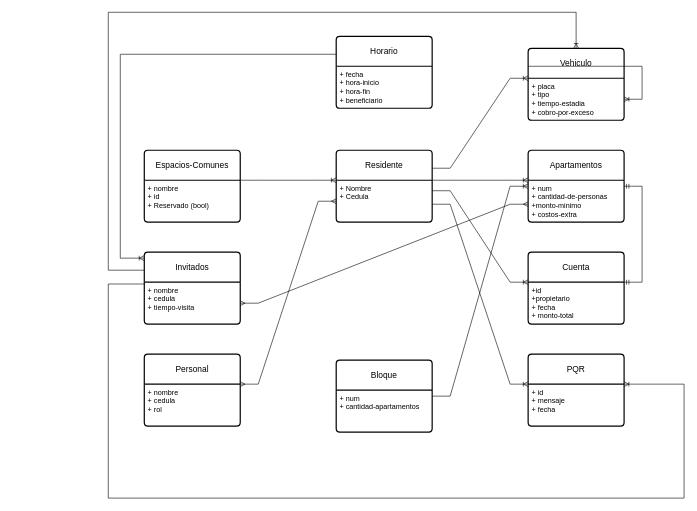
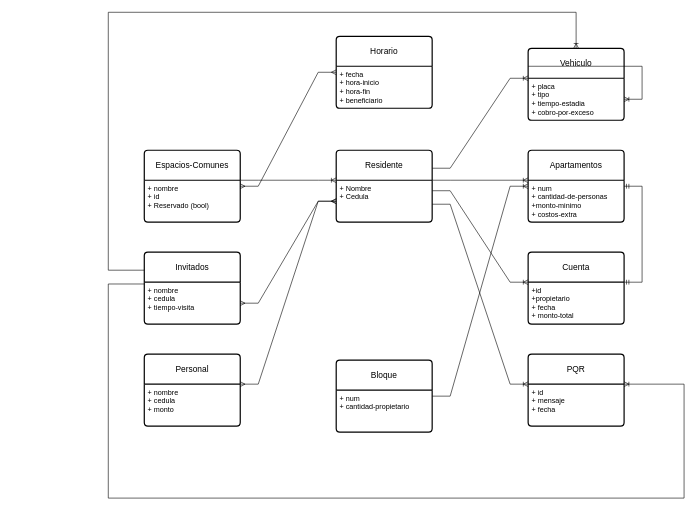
  <mxCell id="0" />
  <mxCell id="1" parent="0" />
  <mxCell id="2" value="Residente" style="swimlane;childLayout=stackLayout;horizontal=1;startSize=50;horizontalStack=0;rounded=1;fontSize=14;fontStyle=0;strokeWidth=2;resizeParent=0;resizeLast=1;shadow=0;dashed=0;align=center;arcSize=4;whiteSpace=wrap;html=1;" vertex="1" parent="1"><mxGeometry x="560" y="250" width="160" height="120" as="geometry" /></mxCell>
  <mxCell id="3" value="&lt;div&gt;+ Nombre&lt;/div&gt;&lt;div&gt;+ Cedula&lt;br&gt;&lt;/div&gt;" style="align=left;strokeColor=none;fillColor=none;spacingLeft=4;fontSize=12;verticalAlign=top;resizable=0;rotatable=0;part=1;html=1;" vertex="1" parent="2"><mxGeometry y="50" width="160" height="70" as="geometry" /></mxCell>
  <mxCell id="4" value="Apartamentos" style="swimlane;childLayout=stackLayout;horizontal=1;startSize=50;horizontalStack=0;rounded=1;fontSize=14;fontStyle=0;strokeWidth=2;resizeParent=0;resizeLast=1;shadow=0;dashed=0;align=center;arcSize=4;whiteSpace=wrap;html=1;" vertex="1" parent="1"><mxGeometry x="880" y="250" width="160" height="120" as="geometry" /></mxCell>
  <mxCell id="5" value="&lt;div&gt;+ num&lt;/div&gt;&lt;div&gt;+ cantidad-de-personas&lt;/div&gt;&lt;div&gt;+monto-minimo&lt;/div&gt;&lt;div&gt;+ costos-extra&lt;br&gt;&lt;/div&gt;" style="align=left;strokeColor=none;fillColor=none;spacingLeft=4;fontSize=12;verticalAlign=top;resizable=0;rotatable=0;part=1;html=1;" vertex="1" parent="4"><mxGeometry y="50" width="160" height="70" as="geometry" /></mxCell>
  <mxCell id="6" value="Espacios-Comunes" style="swimlane;childLayout=stackLayout;horizontal=1;startSize=50;horizontalStack=0;rounded=1;fontSize=14;fontStyle=0;strokeWidth=2;resizeParent=0;resizeLast=1;shadow=0;dashed=0;align=center;arcSize=4;whiteSpace=wrap;html=1;" vertex="1" parent="1"><mxGeometry x="240" y="250" width="160" height="120" as="geometry" /></mxCell>
  <mxCell id="7" value="&lt;div&gt;+ nombre&lt;/div&gt;&lt;div&gt;+ id&lt;/div&gt;&lt;div&gt;+ Reservado (bool)&lt;/div&gt;" style="align=left;strokeColor=none;fillColor=none;spacingLeft=4;fontSize=12;verticalAlign=top;resizable=0;rotatable=0;part=1;html=1;" vertex="1" parent="6"><mxGeometry y="50" width="160" height="70" as="geometry" /></mxCell>
  <mxCell id="8" value="Cuenta" style="swimlane;childLayout=stackLayout;horizontal=1;startSize=50;horizontalStack=0;rounded=1;fontSize=14;fontStyle=0;strokeWidth=2;resizeParent=0;resizeLast=1;shadow=0;dashed=0;align=center;arcSize=4;whiteSpace=wrap;html=1;" vertex="1" parent="1"><mxGeometry x="880" y="420" width="160" height="120" as="geometry" /></mxCell>
  <mxCell id="9" value="&lt;div&gt;+id&lt;/div&gt;&lt;div&gt;+propietario&lt;/div&gt;&lt;div&gt;+ fecha&lt;/div&gt;&lt;div&gt;+ monto-total&lt;br&gt;&lt;/div&gt;" style="align=left;strokeColor=none;fillColor=none;spacingLeft=4;fontSize=12;verticalAlign=top;resizable=0;rotatable=0;part=1;html=1;" vertex="1" parent="8"><mxGeometry y="50" width="160" height="70" as="geometry" /></mxCell>
  <mxCell id="10" value="PQR" style="swimlane;childLayout=stackLayout;horizontal=1;startSize=50;horizontalStack=0;rounded=1;fontSize=14;fontStyle=0;strokeWidth=2;resizeParent=0;resizeLast=1;shadow=0;dashed=0;align=center;arcSize=4;whiteSpace=wrap;html=1;" vertex="1" parent="1"><mxGeometry x="880" y="590" width="160" height="120" as="geometry" /></mxCell>
  <mxCell id="11" value="&lt;div&gt;+ id&lt;/div&gt;&lt;div&gt;+ mensaje&lt;/div&gt;&lt;div&gt;+ fecha&lt;br&gt;&lt;/div&gt;" style="align=left;strokeColor=none;fillColor=none;spacingLeft=4;fontSize=12;verticalAlign=top;resizable=0;rotatable=0;part=1;html=1;" vertex="1" parent="10"><mxGeometry y="50" width="160" height="70" as="geometry" /></mxCell>
  <mxCell id="12" value="Invitados" style="swimlane;childLayout=stackLayout;horizontal=1;startSize=50;horizontalStack=0;rounded=1;fontSize=14;fontStyle=0;strokeWidth=2;resizeParent=0;resizeLast=1;shadow=0;dashed=0;align=center;arcSize=4;whiteSpace=wrap;html=1;" vertex="1" parent="1"><mxGeometry x="240" y="420" width="160" height="120" as="geometry" /></mxCell>
  <mxCell id="13" value="&lt;div&gt;+ nombre&lt;/div&gt;&lt;div&gt;+ cedula&lt;/div&gt;&lt;div&gt;+ tiempo-visita&lt;br&gt;&lt;/div&gt;" style="align=left;strokeColor=none;fillColor=none;spacingLeft=4;fontSize=12;verticalAlign=top;resizable=0;rotatable=0;part=1;html=1;" vertex="1" parent="12"><mxGeometry y="50" width="160" height="70" as="geometry" /></mxCell>
  <mxCell id="14" value="Personal" style="swimlane;childLayout=stackLayout;horizontal=1;startSize=50;horizontalStack=0;rounded=1;fontSize=14;fontStyle=0;strokeWidth=2;resizeParent=0;resizeLast=1;shadow=0;dashed=0;align=center;arcSize=4;whiteSpace=wrap;html=1;" vertex="1" parent="1"><mxGeometry x="240" y="590" width="160" height="120" as="geometry" /></mxCell>
- <mxCell id="15" value="&lt;div&gt;+ nombre&lt;/div&gt;&lt;div&gt;+ cedula&lt;/div&gt;&lt;div&gt;+ rol&lt;br&gt;&lt;/div&gt;" style="align=left;strokeColor=none;fillColor=none;spacingLeft=4;fontSize=12;verticalAlign=top;resizable=0;rotatable=0;part=1;html=1;" vertex="1" parent="14"><mxGeometry y="50" width="160" height="70" as="geometry" /></mxCell>
+ <mxCell id="15" value="&lt;div&gt;+ nombre&lt;/div&gt;&lt;div&gt;+ cedula&lt;/div&gt;&lt;div&gt;+ monto&lt;br&gt;&lt;/div&gt;" style="align=left;strokeColor=none;fillColor=none;spacingLeft=4;fontSize=12;verticalAlign=top;resizable=0;rotatable=0;part=1;html=1;" vertex="1" parent="14"><mxGeometry y="50" width="160" height="70" as="geometry" /></mxCell>
  <mxCell id="16" value="Vehiculo" style="swimlane;childLayout=stackLayout;horizontal=1;startSize=50;horizontalStack=0;rounded=1;fontSize=14;fontStyle=0;strokeWidth=2;resizeParent=0;resizeLast=1;shadow=0;dashed=0;align=center;arcSize=4;whiteSpace=wrap;html=1;" vertex="1" parent="1"><mxGeometry x="880" y="80" width="160" height="120" as="geometry" /></mxCell>
  <mxCell id="17" value="&lt;div&gt;+ placa&lt;/div&gt;&lt;div&gt;+ tipo&lt;/div&gt;&lt;div&gt;+ tiempo-estadia&lt;/div&gt;&lt;div&gt;+ cobro-por-exceso&lt;br&gt;&lt;/div&gt;" style="align=left;strokeColor=none;fillColor=none;spacingLeft=4;fontSize=12;verticalAlign=top;resizable=0;rotatable=0;part=1;html=1;" vertex="1" parent="16"><mxGeometry y="50" width="160" height="70" as="geometry" /></mxCell>
  <mxCell id="18" value="Bloque" style="swimlane;childLayout=stackLayout;horizontal=1;startSize=50;horizontalStack=0;rounded=1;fontSize=14;fontStyle=0;strokeWidth=2;resizeParent=0;resizeLast=1;shadow=0;dashed=0;align=center;arcSize=4;whiteSpace=wrap;html=1;" vertex="1" parent="1"><mxGeometry x="560" y="600" width="160" height="120" as="geometry" /></mxCell>
- <mxCell id="19" value="&lt;div&gt;+ num&lt;/div&gt;&lt;div&gt;+ cantidad-apartamentos&lt;br&gt;&lt;/div&gt;" style="align=left;strokeColor=none;fillColor=none;spacingLeft=4;fontSize=12;verticalAlign=top;resizable=0;rotatable=0;part=1;html=1;" vertex="1" parent="18"><mxGeometry y="50" width="160" height="70" as="geometry" /></mxCell>
+ <mxCell id="19" value="&lt;div&gt;+ num&lt;/div&gt;&lt;div&gt;+ cantidad-propietario&lt;br&gt;&lt;/div&gt;" style="align=left;strokeColor=none;fillColor=none;spacingLeft=4;fontSize=12;verticalAlign=top;resizable=0;rotatable=0;part=1;html=1;" vertex="1" parent="18"><mxGeometry y="50" width="160" height="70" as="geometry" /></mxCell>
  <mxCell id="20" value="Horario" style="swimlane;childLayout=stackLayout;horizontal=1;startSize=50;horizontalStack=0;rounded=1;fontSize=14;fontStyle=0;strokeWidth=2;resizeParent=0;resizeLast=1;shadow=0;dashed=0;align=center;arcSize=4;whiteSpace=wrap;html=1;" vertex="1" parent="1"><mxGeometry x="560" y="60" width="160" height="120" as="geometry" /></mxCell>
  <mxCell id="21" value="&lt;div&gt;+ fecha &lt;br&gt;&lt;/div&gt;&lt;div&gt;+ hora-inicio&lt;/div&gt;&lt;div&gt;+ hora-fin&lt;/div&gt;&lt;div&gt;+ beneficiario&lt;br&gt;&lt;/div&gt;" style="align=left;strokeColor=none;fillColor=none;spacingLeft=4;fontSize=12;verticalAlign=top;resizable=0;rotatable=0;part=1;html=1;" vertex="1" parent="20"><mxGeometry y="50" width="160" height="70" as="geometry" /></mxCell>
  <mxCell id="22" value="" style="edgeStyle=entityRelationEdgeStyle;fontSize=12;html=1;endArrow=ERoneToMany;rounded=0;exitX=1;exitY=0;exitDx=0;exitDy=0;entryX=0;entryY=0;entryDx=0;entryDy=0;" edge="1" parent="1" source="3" target="5"><mxGeometry width="100" height="100" relative="1" as="geometry"><mxPoint x="880" y="540" as="sourcePoint" /><mxPoint x="980" y="440" as="targetPoint" /></mxGeometry></mxCell>
  <mxCell id="23" value="" style="edgeStyle=entityRelationEdgeStyle;fontSize=12;html=1;endArrow=ERoneToMany;rounded=0;exitX=1;exitY=0;exitDx=0;exitDy=0;entryX=0;entryY=0;entryDx=0;entryDy=0;" edge="1" parent="1" source="7" target="3"><mxGeometry width="100" height="100" relative="1" as="geometry"><mxPoint x="640" y="480" as="sourcePoint" /><mxPoint x="740" y="380" as="targetPoint" /></mxGeometry></mxCell>
  <mxCell id="24" value="" style="edgeStyle=entityRelationEdgeStyle;fontSize=12;html=1;endArrow=ERoneToMany;rounded=0;exitX=1;exitY=0.25;exitDx=0;exitDy=0;entryX=0;entryY=0;entryDx=0;entryDy=0;" edge="1" parent="1" source="3" target="9"><mxGeometry width="100" height="100" relative="1" as="geometry"><mxPoint x="770" y="640" as="sourcePoint" /><mxPoint x="870" y="540" as="targetPoint" /></mxGeometry></mxCell>
  <mxCell id="25" value="" style="edgeStyle=entityRelationEdgeStyle;fontSize=12;html=1;endArrow=ERoneToMany;rounded=0;exitX=1;exitY=0.75;exitDx=0;exitDy=0;entryX=0;entryY=0;entryDx=0;entryDy=0;" edge="1" parent="1" source="2" target="11"><mxGeometry width="100" height="100" relative="1" as="geometry"><mxPoint x="640" y="660" as="sourcePoint" /><mxPoint x="740" y="560" as="targetPoint" /></mxGeometry></mxCell>
  <mxCell id="26" value="" style="edgeStyle=entityRelationEdgeStyle;fontSize=12;html=1;endArrow=ERmany;startArrow=ERmany;rounded=0;exitX=1;exitY=0;exitDx=0;exitDy=0;entryX=0;entryY=0.5;entryDx=0;entryDy=0;" edge="1" parent="1" source="15" target="3"><mxGeometry width="100" height="100" relative="1" as="geometry"><mxPoint x="640" y="660" as="sourcePoint" /><mxPoint x="740" y="560" as="targetPoint" /><Array as="points"><mxPoint x="530" y="580" /><mxPoint x="380" y="600" /></Array></mxGeometry></mxCell>
  <mxCell id="27" value="" style="edgeStyle=entityRelationEdgeStyle;fontSize=12;html=1;endArrow=ERoneToMany;rounded=0;exitX=1;exitY=0.25;exitDx=0;exitDy=0;entryX=0;entryY=0;entryDx=0;entryDy=0;" edge="1" parent="1" source="2" target="17"><mxGeometry width="100" height="100" relative="1" as="geometry"><mxPoint x="740" y="170" as="sourcePoint" /><mxPoint x="840" y="70" as="targetPoint" /></mxGeometry></mxCell>
  <mxCell id="28" value="" style="edgeStyle=entityRelationEdgeStyle;fontSize=12;html=1;endArrow=ERmandOne;startArrow=ERmandOne;rounded=0;exitX=1;exitY=0;exitDx=0;exitDy=0;" edge="1" parent="1" source="9" target="4"><mxGeometry width="100" height="100" relative="1" as="geometry"><mxPoint x="1150" y="470" as="sourcePoint" /><mxPoint x="1250" y="370" as="targetPoint" /></mxGeometry></mxCell>
- <mxCell id="29" value="" style="edgeStyle=entityRelationEdgeStyle;fontSize=12;html=1;endArrow=ERmany;startArrow=ERmany;rounded=0;exitX=1;exitY=0.5;exitDx=0;exitDy=0;entryX=0;entryY=0.75;entryDx=0;entryDy=0;" edge="1" parent="1" source="13" target="4"><mxGeometry width="100" height="100" relative="1" as="geometry"><mxPoint x="640" y="520" as="sourcePoint" /><mxPoint x="740" y="420" as="targetPoint" /></mxGeometry></mxCell>
+ <mxCell id="29" value="" style="edgeStyle=entityRelationEdgeStyle;fontSize=12;html=1;endArrow=ERmany;startArrow=ERmany;rounded=0;exitX=1;exitY=0.5;exitDx=0;exitDy=0;" edge="1" parent="1" source="13" target="3"><mxGeometry width="100" height="100" relative="1" as="geometry"><mxPoint x="640" y="520" as="sourcePoint" /><mxPoint x="740" y="420" as="targetPoint" /></mxGeometry></mxCell>
  <mxCell id="30" value="" style="edgeStyle=entityRelationEdgeStyle;fontSize=12;html=1;endArrow=ERoneToMany;rounded=0;" edge="1" parent="1" source="18" target="4"><mxGeometry width="100" height="100" relative="1" as="geometry"><mxPoint x="660" y="560" as="sourcePoint" /><mxPoint x="760" y="460" as="targetPoint" /></mxGeometry></mxCell>
+ <mxCell id="31" value="" style="edgeStyle=entityRelationEdgeStyle;fontSize=12;html=1;endArrow=ERmany;startArrow=ERmany;rounded=0;" edge="1" parent="1" source="6" target="20"><mxGeometry width="100" height="100" relative="1" as="geometry"><mxPoint x="180" y="300" as="sourcePoint" /><mxPoint x="180" y="130" as="targetPoint" /><Array as="points"><mxPoint x="140" y="250" /><mxPoint x="20" y="240" /></Array></mxGeometry></mxCell>
  <mxCell id="32" value="" style="fontSize=12;html=1;endArrow=ERoneToMany;rounded=0;entryX=1;entryY=0;entryDx=0;entryDy=0;" edge="1" parent="1" target="11"><mxGeometry width="100" height="100" relative="1" as="geometry"><mxPoint x="240" y="473" as="sourcePoint" /><mxPoint x="740" y="450" as="targetPoint" /><Array as="points"><mxPoint x="180" y="473" /><mxPoint x="180" y="830" /><mxPoint x="1140" y="830" /><mxPoint x="1140" y="640" /></Array></mxGeometry></mxCell>
  <mxCell id="33" value="" style="fontSize=12;html=1;endArrow=ERoneToMany;rounded=0;exitX=0;exitY=0.25;exitDx=0;exitDy=0;entryX=0.5;entryY=0;entryDx=0;entryDy=0;" edge="1" parent="1" source="12" target="16"><mxGeometry width="100" height="100" relative="1" as="geometry"><mxPoint x="610" y="450" as="sourcePoint" /><mxPoint x="710" y="350" as="targetPoint" /><Array as="points"><mxPoint x="180" y="450" /><mxPoint x="180" y="20" /><mxPoint x="960" y="20" /></Array></mxGeometry></mxCell>
- <mxCell id="34" value="" style="fontSize=12;html=1;endArrow=ERoneToMany;rounded=0;exitX=0;exitY=0.25;exitDx=0;exitDy=0;entryX=-0.003;entryY=0.082;entryDx=0;entryDy=0;entryPerimeter=0;" edge="1" parent="1" source="20" target="12"><mxGeometry width="100" height="100" relative="1" as="geometry"><mxPoint x="300" y="170" as="sourcePoint" /><mxPoint x="400" y="70" as="targetPoint" /><Array as="points"><mxPoint x="200" y="90" /><mxPoint x="200" y="430" /></Array></mxGeometry></mxCell>
  <mxCell id="35" value="" style="edgeStyle=entityRelationEdgeStyle;fontSize=12;html=1;endArrow=ERoneToMany;rounded=0;exitX=0;exitY=0.25;exitDx=0;exitDy=0;" edge="1" parent="1" source="16" target="17"><mxGeometry width="100" height="100" relative="1" as="geometry"><mxPoint x="730" y="170" as="sourcePoint" /><mxPoint x="830" y="70" as="targetPoint" /></mxGeometry></mxCell>
